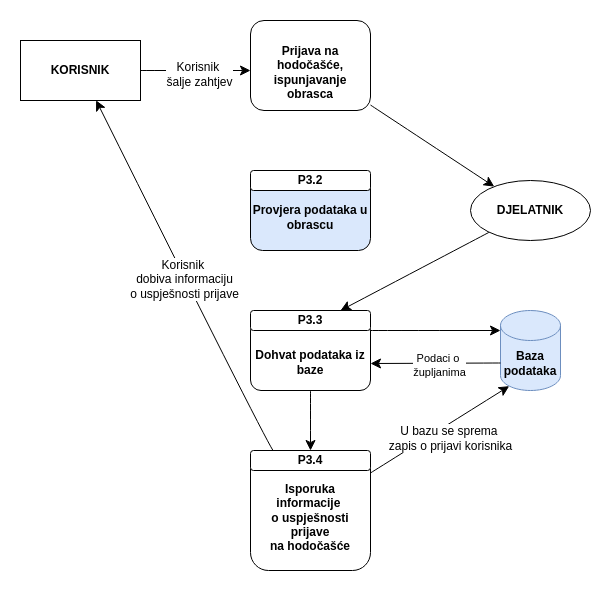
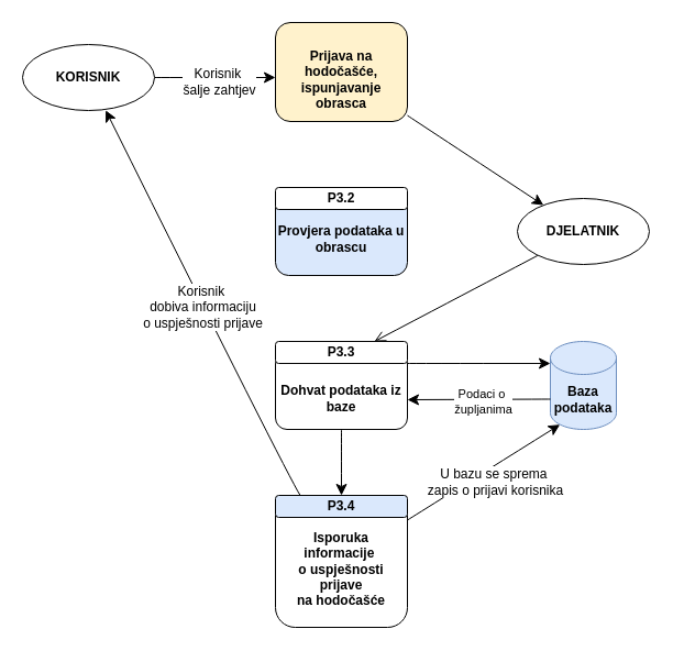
  <mxCell id="0" />
  <mxCell id="1" parent="0" />
  <mxCell id="2" value="" style="edgeStyle=none;curved=1;rounded=0;orthogonalLoop=1;jettySize=auto;html=1;fontSize=12;startSize=8;endSize=8;" edge="1" parent="1" source="3" target="23"><mxGeometry relative="1" as="geometry" /></mxCell>
- <mxCell id="3" value="&lt;div&gt;&lt;b&gt;&lt;br&gt;&lt;/b&gt;&lt;/div&gt;&lt;div&gt;&lt;b&gt;Prijava na hodočašće,&lt;/b&gt;&lt;/div&gt;&lt;div&gt;&lt;b&gt;ispunjavanje obrasca&lt;/b&gt;&lt;/div&gt;" style="rounded=1;whiteSpace=wrap;html=1;" vertex="1" parent="1"><mxGeometry x="250" y="20" width="120" height="90" as="geometry" /></mxCell>
+ <mxCell id="3" value="&lt;div&gt;&lt;b&gt;&lt;br&gt;&lt;/b&gt;&lt;/div&gt;&lt;div&gt;&lt;b&gt;Prijava na hodočašće,&lt;/b&gt;&lt;/div&gt;&lt;div&gt;&lt;b&gt;ispunjavanje obrasca&lt;/b&gt;&lt;/div&gt;" style="rounded=1;whiteSpace=wrap;html=1;fillColor=#fff2cc;" vertex="1" parent="1"><mxGeometry x="250" y="20" width="120" height="90" as="geometry" /></mxCell>
  <mxCell id="4" value="&lt;div&gt;&lt;b&gt;&lt;br&gt;&lt;/b&gt;&lt;/div&gt;&lt;b&gt;Provjera podataka u obrascu&lt;/b&gt;" style="rounded=1;whiteSpace=wrap;html=1;fillColor=#dae8fc;" vertex="1" parent="1"><mxGeometry x="250" y="170" width="120" height="80" as="geometry" /></mxCell>
  <mxCell id="5" value="&lt;b&gt;P3.2&lt;/b&gt;" style="rounded=1;whiteSpace=wrap;html=1;" vertex="1" parent="1"><mxGeometry x="250" y="170" width="120" height="20" as="geometry" /></mxCell>
  <mxCell id="6" value="" style="edgeStyle=none;curved=1;rounded=0;orthogonalLoop=1;jettySize=auto;html=1;fontSize=12;startSize=8;endSize=8;" edge="1" parent="1" source="7" target="13"><mxGeometry relative="1" as="geometry" /></mxCell>
  <mxCell id="7" value="&lt;div&gt;&lt;b&gt;&lt;br&gt;&lt;/b&gt;&lt;/div&gt;&lt;b&gt;Dohvat podataka iz baze&lt;/b&gt;" style="rounded=1;whiteSpace=wrap;html=1;" vertex="1" parent="1"><mxGeometry x="250" y="320" width="120" height="70" as="geometry" /></mxCell>
  <mxCell id="8" value="&lt;b&gt;P3.3&lt;/b&gt;" style="rounded=1;whiteSpace=wrap;html=1;" vertex="1" parent="1"><mxGeometry x="250" y="310" width="120" height="20" as="geometry" /></mxCell>
  <mxCell id="9" value="" style="edgeStyle=none;curved=1;rounded=0;orthogonalLoop=1;jettySize=auto;html=1;fontSize=12;startSize=8;endSize=8;entryX=0.63;entryY=0.997;entryDx=0;entryDy=0;entryPerimeter=0;" edge="1" parent="1" source="13" target="17"><mxGeometry relative="1" as="geometry"><mxPoint x="110" y="490" as="targetPoint" /><Array as="points"><mxPoint x="260" y="430" /></Array></mxGeometry></mxCell>
  <mxCell id="10" value="Korisnik&amp;nbsp;&lt;div&gt;dobiva informaciju&lt;/div&gt;&lt;div&gt;o uspješnosti prijave&lt;/div&gt;" style="edgeLabel;html=1;align=center;verticalAlign=middle;resizable=0;points=[];fontSize=12;" vertex="1" connectable="0" parent="9"><mxGeometry x="-0.017" y="1" relative="1" as="geometry"><mxPoint as="offset" /></mxGeometry></mxCell>
  <mxCell id="11" value="" style="edgeStyle=none;curved=1;rounded=0;orthogonalLoop=1;jettySize=auto;html=1;fontSize=12;startSize=8;endSize=8;entryX=0.145;entryY=1;entryDx=0;entryDy=-4.35;entryPerimeter=0;" edge="1" parent="1" source="13" target="18"><mxGeometry relative="1" as="geometry"><mxPoint x="510" y="490" as="targetPoint" /></mxGeometry></mxCell>
  <mxCell id="12" value="U bazu se sprema&amp;nbsp;&lt;div&gt;zapis o prijavi korisnika&lt;/div&gt;" style="edgeLabel;html=1;align=center;verticalAlign=middle;resizable=0;points=[];fontSize=12;" vertex="1" connectable="0" parent="11"><mxGeometry x="-0.007" y="1" relative="1" as="geometry"><mxPoint x="11" y="9" as="offset" /></mxGeometry></mxCell>
  <mxCell id="13" value="&lt;div&gt;&lt;b&gt;&lt;br&gt;&lt;/b&gt;&lt;/div&gt;&lt;div&gt;&lt;b style=&quot;background-color: transparent; color: light-dark(rgb(0, 0, 0), rgb(255, 255, 255));&quot;&gt;Isporuka informacije&amp;nbsp;&lt;/b&gt;&lt;/div&gt;&lt;div&gt;&lt;b&gt;o uspješnosti prijave&lt;/b&gt;&lt;/div&gt;&lt;div&gt;&lt;b&gt;na hodočašće&lt;/b&gt;&lt;/div&gt;" style="rounded=1;whiteSpace=wrap;html=1;" vertex="1" parent="1"><mxGeometry x="250" y="450" width="120" height="120" as="geometry" /></mxCell>
- <mxCell id="14" value="&lt;b&gt;P3.4&lt;/b&gt;" style="rounded=1;whiteSpace=wrap;html=1;" vertex="1" parent="1"><mxGeometry x="250" y="450" width="120" height="20" as="geometry" /></mxCell>
+ <mxCell id="14" value="&lt;b&gt;P3.4&lt;/b&gt;" style="rounded=1;whiteSpace=wrap;html=1;fillColor=#dae8fc;" vertex="1" parent="1"><mxGeometry x="250" y="450" width="120" height="20" as="geometry" /></mxCell>
  <mxCell id="15" value="" style="edgeStyle=none;curved=1;rounded=0;orthogonalLoop=1;jettySize=auto;html=1;fontSize=12;startSize=8;endSize=8;" edge="1" parent="1" source="17"><mxGeometry relative="1" as="geometry"><mxPoint x="250" y="70" as="targetPoint" /></mxGeometry></mxCell>
  <mxCell id="16" value="Korisnik&amp;nbsp;&lt;div&gt;šalje zahtjev&lt;/div&gt;" style="edgeLabel;html=1;align=center;verticalAlign=middle;resizable=0;points=[];fontSize=12;" vertex="1" connectable="0" parent="15"><mxGeometry x="0.048" y="-3" relative="1" as="geometry"><mxPoint as="offset" /></mxGeometry></mxCell>
- <mxCell id="17" value="&lt;b&gt;KORISNIK&lt;/b&gt;" style="rounded=0;whiteSpace=wrap;html=1;" vertex="1" parent="1"><mxGeometry x="20" y="40" width="120" height="60" as="geometry" /></mxCell>
+ <mxCell id="17" value="&lt;b&gt;KORISNIK&lt;/b&gt;" style="ellipse;whiteSpace=wrap;html=1;" vertex="1" parent="1"><mxGeometry x="20" y="40" width="120" height="60" as="geometry" /></mxCell>
  <mxCell id="18" value="&lt;b&gt;Baza podataka&lt;/b&gt;" style="shape=cylinder3;whiteSpace=wrap;html=1;boundedLbl=1;backgroundOutline=1;size=15;fillColor=#dae8fc;strokeColor=#6c8ebf;" vertex="1" parent="1"><mxGeometry x="500" y="310" width="60" height="80" as="geometry" /></mxCell>
  <mxCell id="19" value="" style="endArrow=classic;html=1;rounded=0;fontSize=12;startSize=8;endSize=8;curved=1;exitX=1;exitY=0.25;exitDx=0;exitDy=0;entryX=0;entryY=0;entryDx=0;entryDy=27.5;entryPerimeter=0;" edge="1" parent="1"><mxGeometry width="50" height="50" relative="1" as="geometry"><mxPoint x="370" y="330" as="sourcePoint" /><mxPoint x="500" y="330" as="targetPoint" /></mxGeometry></mxCell>
  <mxCell id="20" value="" style="endArrow=classic;html=1;rounded=0;fontSize=12;startSize=8;endSize=8;curved=1;exitX=0;exitY=0;exitDx=0;exitDy=52.5;exitPerimeter=0;" edge="1" parent="1" source="18"><mxGeometry width="50" height="50" relative="1" as="geometry"><mxPoint x="410" y="360" as="sourcePoint" /><mxPoint x="370" y="363" as="targetPoint" /></mxGeometry></mxCell>
  <mxCell id="21" value="Podaci o&amp;nbsp;&lt;div&gt;župljanima&lt;/div&gt;" style="edgeLabel;html=1;align=center;verticalAlign=middle;resizable=0;points=[];" vertex="1" connectable="0" parent="20"><mxGeometry x="-0.052" y="2" relative="1" as="geometry"><mxPoint as="offset" /></mxGeometry></mxCell>
- <mxCell id="22" value="" style="edgeStyle=none;curved=1;rounded=0;orthogonalLoop=1;jettySize=auto;html=1;fontSize=12;startSize=8;endSize=8;entryX=0.75;entryY=0;entryDx=0;entryDy=0;" edge="1" parent="1" source="23" target="8"><mxGeometry relative="1" as="geometry" /></mxCell>
+ <mxCell id="22" value="" style="edgeStyle=none;curved=1;rounded=0;orthogonalLoop=1;jettySize=auto;html=1;fontSize=12;startSize=8;endSize=8;entryX=0.75;entryY=0;entryDx=0;entryDy=0;endArrow=open;" edge="1" parent="1" source="23" target="8"><mxGeometry relative="1" as="geometry" /></mxCell>
  <mxCell id="23" value="&lt;b&gt;DJELATNIK&lt;/b&gt;" style="ellipse;whiteSpace=wrap;html=1;" vertex="1" parent="1"><mxGeometry x="470" y="180" width="120" height="60" as="geometry" /></mxCell>
